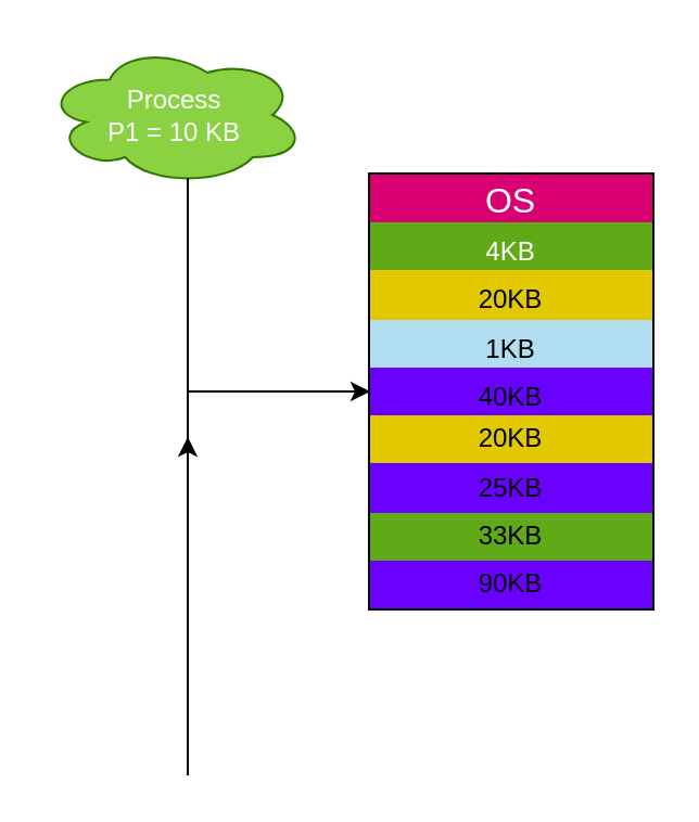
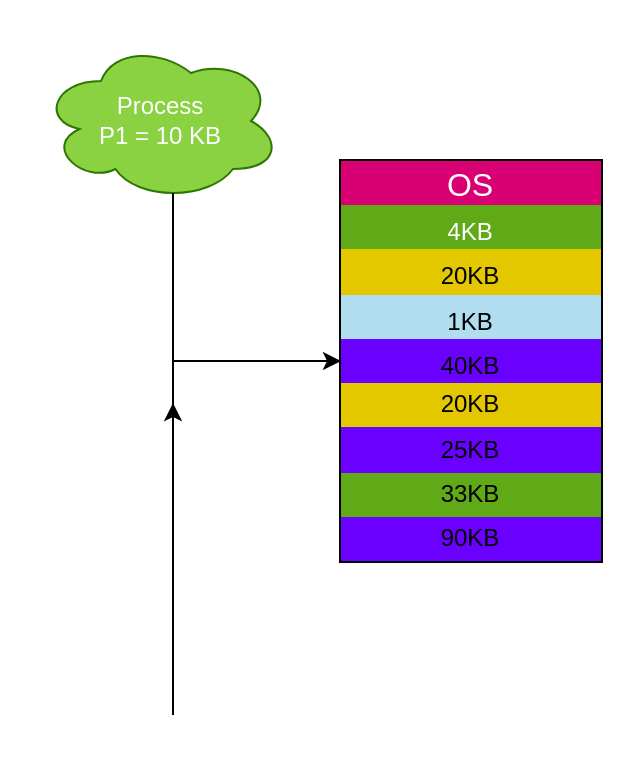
  <mxCell id="0" />
  <mxCell id="1" parent="0" />
- <mxCell id="2" value="&lt;font&gt;Process&lt;/font&gt;&lt;div&gt;&lt;font&gt;P1 = 10 KB&lt;/font&gt;&lt;/div&gt;" style="ellipse;shape=cloud;whiteSpace=wrap;html=1;fillColor=#8ad241;fontColor=#ffffff;strokeColor=#2D7600;" vertex="1" parent="1"><mxGeometry x="20" y="20" width="120" height="65" as="geometry" /></mxCell>
+ <mxCell id="2" value="&lt;font&gt;Process&lt;/font&gt;&lt;div&gt;&lt;font&gt;P1 = 10 KB&lt;/font&gt;&lt;/div&gt;" style="ellipse;shape=cloud;whiteSpace=wrap;html=1;fillColor=#8ad241;fontColor=#ffffff;strokeColor=#2D7600;" vertex="1" parent="1"><mxGeometry y="20" width="120" height="80" as="geometry" x="20" /></mxCell>
  <mxCell id="3" value="" style="shape=table;startSize=0;container=1;collapsible=0;childLayout=tableLayout;fontSize=12;strokeWidth=2;perimeterSpacing=2;rounded=0;shadow=0;swimlaneLine=1;gradientColor=none;swimlaneFillColor=none;" vertex="1" parent="1"><mxGeometry x="170" y="80" width="130" height="200" as="geometry" /></mxCell>
  <mxCell id="4" style="shape=tableRow;horizontal=0;startSize=0;swimlaneHead=0;swimlaneBody=0;strokeColor=inherit;top=0;left=0;bottom=0;right=0;collapsible=0;dropTarget=0;fillColor=none;points=[[0,0.5],[1,0.5]];portConstraint=eastwest;fontSize=16;" vertex="1" parent="3"><mxGeometry width="130" height="22" as="geometry" /></mxCell>
  <mxCell id="5" value="OS" style="shape=partialRectangle;html=1;whiteSpace=wrap;connectable=0;strokeColor=#A50040;overflow=hidden;fillColor=#d80073;top=0;left=0;bottom=0;right=0;pointerEvents=1;fontSize=16;fontColor=#ffffff;strokeWidth=2;" vertex="1" parent="4"><mxGeometry width="130" height="22" as="geometry"><mxRectangle width="130" height="22" as="alternateBounds" /></mxGeometry></mxCell>
  <mxCell id="6" style="shape=tableRow;horizontal=0;startSize=0;swimlaneHead=0;swimlaneBody=0;strokeColor=inherit;top=0;left=0;bottom=0;right=0;collapsible=0;dropTarget=0;fillColor=none;points=[[0,0.5],[1,0.5]];portConstraint=eastwest;fontSize=16;" vertex="1" parent="3"><mxGeometry y="22" width="130" height="22" as="geometry" /></mxCell>
  <mxCell id="7" value="&lt;font style=&quot;font-size: 12px;&quot;&gt;4KB&lt;/font&gt;" style="shape=partialRectangle;html=1;whiteSpace=wrap;connectable=0;strokeColor=#2D7600;overflow=hidden;fillColor=#60a917;top=0;left=0;bottom=0;right=0;pointerEvents=1;fontSize=16;fontColor=#ffffff;" vertex="1" parent="6"><mxGeometry width="130" height="22" as="geometry"><mxRectangle width="130" height="22" as="alternateBounds" /></mxGeometry></mxCell>
  <mxCell id="8" style="shape=tableRow;horizontal=0;startSize=0;swimlaneHead=0;swimlaneBody=0;strokeColor=inherit;top=0;left=0;bottom=0;right=0;collapsible=0;dropTarget=0;fillColor=none;points=[[0,0.5],[1,0.5]];portConstraint=eastwest;fontSize=16;" vertex="1" parent="3"><mxGeometry y="44" width="130" height="23" as="geometry" /></mxCell>
  <mxCell id="9" value="&lt;font style=&quot;font-size: 12px;&quot;&gt;20KB&lt;/font&gt;" style="shape=partialRectangle;html=1;whiteSpace=wrap;connectable=0;strokeColor=#B09500;overflow=hidden;fillColor=#e3c800;top=0;left=0;bottom=0;right=0;pointerEvents=1;fontSize=16;fontColor=#000000;" vertex="1" parent="8"><mxGeometry width="130" height="23" as="geometry"><mxRectangle width="130" height="23" as="alternateBounds" /></mxGeometry></mxCell>
  <mxCell id="10" value="" style="shape=tableRow;horizontal=0;startSize=0;swimlaneHead=0;swimlaneBody=0;strokeColor=inherit;top=0;left=0;bottom=0;right=0;collapsible=0;dropTarget=0;fillColor=none;points=[[0,0.5],[1,0.5]];portConstraint=eastwest;fontSize=16;" vertex="1" parent="3"><mxGeometry y="67" width="130" height="22" as="geometry" /></mxCell>
  <mxCell id="11" value="&lt;font style=&quot;font-size: 12px;&quot;&gt;1KB&lt;/font&gt;" style="shape=partialRectangle;html=1;whiteSpace=wrap;connectable=0;strokeColor=#10739e;overflow=hidden;fillColor=#b1ddf0;top=0;left=0;bottom=0;right=0;pointerEvents=1;fontSize=16;" vertex="1" parent="10"><mxGeometry width="130" height="22" as="geometry"><mxRectangle width="130" height="22" as="alternateBounds" /></mxGeometry></mxCell>
  <mxCell id="12" value="" style="shape=tableRow;horizontal=0;startSize=0;swimlaneHead=0;swimlaneBody=0;strokeColor=inherit;top=0;left=0;bottom=0;right=0;collapsible=0;dropTarget=0;fillColor=none;points=[[0,0.5],[1,0.5]];portConstraint=eastwest;fontSize=16;" vertex="1" parent="3"><mxGeometry y="89" width="130" height="22" as="geometry" /></mxCell>
  <mxCell id="13" value="&lt;font style=&quot;font-size: 12px;&quot;&gt;40KB&lt;/font&gt;" style="shape=partialRectangle;html=1;whiteSpace=wrap;connectable=0;strokeColor=#3700CC;overflow=hidden;fillColor=#6a00ff;top=0;left=0;bottom=0;right=0;pointerEvents=1;fontSize=16;fontColor=#000000;" vertex="1" parent="12"><mxGeometry width="130" height="22" as="geometry"><mxRectangle width="130" height="22" as="alternateBounds" /></mxGeometry></mxCell>
  <mxCell id="14" style="shape=tableRow;horizontal=0;startSize=0;swimlaneHead=0;swimlaneBody=0;strokeColor=inherit;top=0;left=0;bottom=0;right=0;collapsible=0;dropTarget=0;fillColor=none;points=[[0,0.5],[1,0.5]];portConstraint=eastwest;fontSize=16;" vertex="1" parent="3"><mxGeometry y="111" width="130" height="22" as="geometry" /></mxCell>
  <mxCell id="15" value="20KB" style="shape=partialRectangle;html=1;whiteSpace=wrap;connectable=0;strokeColor=#B09500;overflow=hidden;fillColor=#e3c800;top=0;left=0;bottom=0;right=0;pointerEvents=1;fontSize=12;fontColor=#000000;" vertex="1" parent="14"><mxGeometry width="130" height="22" as="geometry"><mxRectangle width="130" height="22" as="alternateBounds" /></mxGeometry></mxCell>
  <mxCell id="16" style="shape=tableRow;horizontal=0;startSize=0;swimlaneHead=0;swimlaneBody=0;strokeColor=inherit;top=0;left=0;bottom=0;right=0;collapsible=0;dropTarget=0;fillColor=none;points=[[0,0.5],[1,0.5]];portConstraint=eastwest;fontSize=16;" vertex="1" parent="3"><mxGeometry y="133" width="130" height="23" as="geometry" /></mxCell>
  <mxCell id="17" value="&lt;font color=&quot;#000000&quot;&gt;25KB&lt;/font&gt;" style="shape=partialRectangle;html=1;whiteSpace=wrap;connectable=0;strokeColor=#3700CC;overflow=hidden;fillColor=#6a00ff;top=0;left=0;bottom=0;right=0;pointerEvents=1;fontSize=12;fontColor=#ffffff;" vertex="1" parent="16"><mxGeometry width="130" height="23" as="geometry"><mxRectangle width="130" height="23" as="alternateBounds" /></mxGeometry></mxCell>
  <mxCell id="18" style="shape=tableRow;horizontal=0;startSize=0;swimlaneHead=0;swimlaneBody=0;strokeColor=inherit;top=0;left=0;bottom=0;right=0;collapsible=0;dropTarget=0;fillColor=none;points=[[0,0.5],[1,0.5]];portConstraint=eastwest;fontSize=16;" vertex="1" parent="3"><mxGeometry y="156" width="130" height="22" as="geometry" /></mxCell>
  <mxCell id="19" value="&lt;font color=&quot;#000000&quot;&gt;33KB&lt;/font&gt;" style="shape=partialRectangle;html=1;whiteSpace=wrap;connectable=0;strokeColor=#2D7600;overflow=hidden;fillColor=#60a917;top=0;left=0;bottom=0;right=0;pointerEvents=1;fontSize=12;fontColor=#ffffff;" vertex="1" parent="18"><mxGeometry width="130" height="22" as="geometry"><mxRectangle width="130" height="22" as="alternateBounds" /></mxGeometry></mxCell>
  <mxCell id="20" style="shape=tableRow;horizontal=0;startSize=0;swimlaneHead=0;swimlaneBody=0;strokeColor=inherit;top=0;left=0;bottom=0;right=0;collapsible=0;dropTarget=0;fillColor=none;points=[[0,0.5],[1,0.5]];portConstraint=eastwest;fontSize=16;" vertex="1" parent="3"><mxGeometry y="178" width="130" height="22" as="geometry" /></mxCell>
  <mxCell id="21" value="&lt;font color=&quot;#000000&quot;&gt;90KB&lt;/font&gt;" style="shape=partialRectangle;html=1;whiteSpace=wrap;connectable=0;strokeColor=#3700CC;overflow=hidden;fillColor=#6a00ff;top=0;left=0;bottom=0;right=0;pointerEvents=1;fontSize=12;fontColor=#ffffff;" vertex="1" parent="20"><mxGeometry width="130" height="22" as="geometry"><mxRectangle width="130" height="22" as="alternateBounds" /></mxGeometry></mxCell>
  <mxCell id="22" value="" style="endArrow=classic;html=1;rounded=0;exitX=0.55;exitY=0.95;exitDx=0;exitDy=0;exitPerimeter=0;entryX=-0.017;entryY=0.433;entryDx=0;entryDy=0;entryPerimeter=0;" edge="1" parent="1" source="2"><mxGeometry width="50" height="50" relative="1" as="geometry"><mxPoint x="180" y="220" as="sourcePoint" /><mxPoint x="86" y="201" as="targetPoint" /><Array as="points"><mxPoint x="86" y="357" /></Array></mxGeometry></mxCell>
  <mxCell id="23" value="" style="endArrow=classic;html=1;rounded=0;exitX=0.55;exitY=0.95;exitDx=0;exitDy=0;exitPerimeter=0;entryX=0;entryY=0.5;entryDx=0;entryDy=0;" edge="1" parent="1" source="2" target="12"><mxGeometry width="50" height="50" relative="1" as="geometry"><mxPoint x="260" y="210" as="sourcePoint" /><mxPoint x="310" y="160" as="targetPoint" /><Array as="points"><mxPoint x="86" y="180" /></Array></mxGeometry></mxCell>
